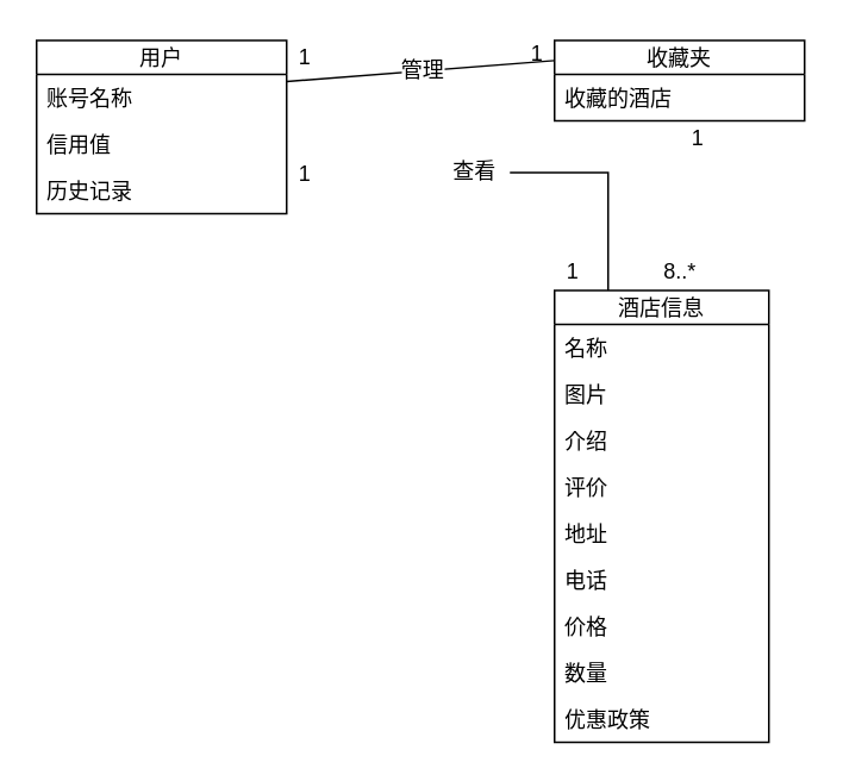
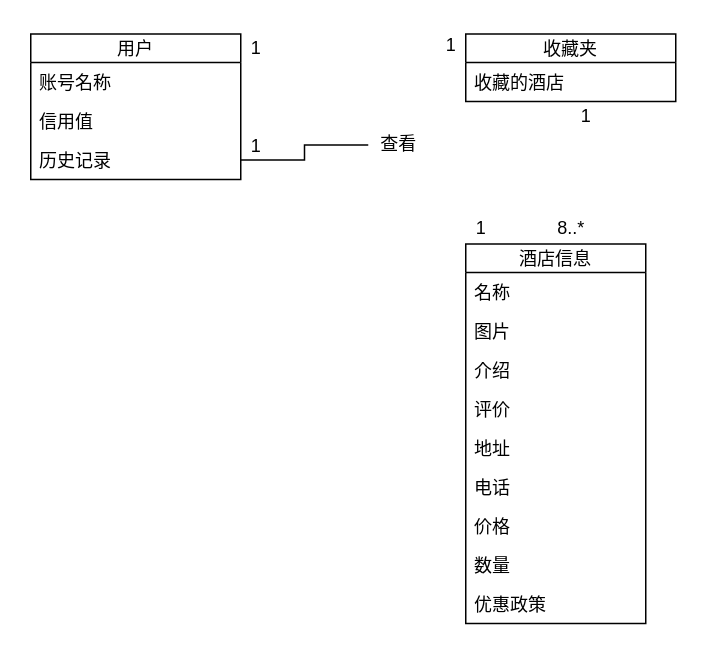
  <mxCell id="0" />
  <mxCell id="1" parent="0" />
  <mxCell id="2" value="用户" style="swimlane;fontStyle=0;childLayout=stackLayout;horizontal=1;startSize=19;fillColor=none;horizontalStack=0;resizeParent=1;resizeParentMax=0;resizeLast=0;collapsible=1;marginBottom=0;" vertex="1" parent="1"><mxGeometry x="20" y="22" width="140" height="97" as="geometry" /></mxCell>
  <mxCell id="3" value="账号名称&#10;" style="text;strokeColor=none;fillColor=none;align=left;verticalAlign=top;spacingLeft=4;spacingRight=4;overflow=hidden;rotatable=0;points=[[0,0.5],[1,0.5]];portConstraint=eastwest;" vertex="1" parent="2"><mxGeometry y="19" width="140" height="26" as="geometry" /></mxCell>
  <mxCell id="4" value="信用值&#10;&#10;" style="text;strokeColor=none;fillColor=none;align=left;verticalAlign=top;spacingLeft=4;spacingRight=4;overflow=hidden;rotatable=0;points=[[0,0.5],[1,0.5]];portConstraint=eastwest;" vertex="1" parent="2"><mxGeometry y="45" width="140" height="26" as="geometry" /></mxCell>
  <mxCell id="5" value="历史记录" style="text;strokeColor=none;fillColor=none;align=left;verticalAlign=top;spacingLeft=4;spacingRight=4;overflow=hidden;rotatable=0;points=[[0,0.5],[1,0.5]];portConstraint=eastwest;" vertex="1" parent="2"><mxGeometry y="71" width="140" height="26" as="geometry" /></mxCell>
  <mxCell id="6" value="收藏夹" style="swimlane;fontStyle=0;childLayout=stackLayout;horizontal=1;startSize=19;fillColor=none;horizontalStack=0;resizeParent=1;resizeParentMax=0;resizeLast=0;collapsible=1;marginBottom=0;" vertex="1" parent="1"><mxGeometry x="310" y="22" width="140" height="45" as="geometry" /></mxCell>
  <mxCell id="7" value="收藏的酒店" style="text;strokeColor=none;fillColor=none;align=left;verticalAlign=top;spacingLeft=4;spacingRight=4;overflow=hidden;rotatable=0;points=[[0,0.5],[1,0.5]];portConstraint=eastwest;" vertex="1" parent="6"><mxGeometry y="19" width="140" height="26" as="geometry" /></mxCell>
  <mxCell id="8" value="酒店信息" style="swimlane;fontStyle=0;childLayout=stackLayout;horizontal=1;startSize=19;fillColor=none;horizontalStack=0;resizeParent=1;resizeParentMax=0;resizeLast=0;collapsible=1;marginBottom=0;" vertex="1" parent="1"><mxGeometry x="310" y="162" width="120" height="253" as="geometry" /></mxCell>
  <mxCell id="9" value="名称&#10;" style="text;strokeColor=none;fillColor=none;align=left;verticalAlign=top;spacingLeft=4;spacingRight=4;overflow=hidden;rotatable=0;points=[[0,0.5],[1,0.5]];portConstraint=eastwest;" vertex="1" parent="8"><mxGeometry y="19" width="120" height="26" as="geometry" /></mxCell>
  <mxCell id="10" value="图片&#10;" style="text;strokeColor=none;fillColor=none;align=left;verticalAlign=top;spacingLeft=4;spacingRight=4;overflow=hidden;rotatable=0;points=[[0,0.5],[1,0.5]];portConstraint=eastwest;" vertex="1" parent="8"><mxGeometry y="45" width="120" height="26" as="geometry" /></mxCell>
  <mxCell id="11" value="介绍&#10;" style="text;strokeColor=none;fillColor=none;align=left;verticalAlign=top;spacingLeft=4;spacingRight=4;overflow=hidden;rotatable=0;points=[[0,0.5],[1,0.5]];portConstraint=eastwest;" vertex="1" parent="8"><mxGeometry y="71" width="120" height="26" as="geometry" /></mxCell>
  <mxCell id="12" value="评价" style="text;strokeColor=none;fillColor=none;align=left;verticalAlign=top;spacingLeft=4;spacingRight=4;overflow=hidden;rotatable=0;points=[[0,0.5],[1,0.5]];portConstraint=eastwest;" vertex="1" parent="8"><mxGeometry y="97" width="120" height="26" as="geometry" /></mxCell>
  <mxCell id="13" value="地址" style="text;strokeColor=none;fillColor=none;align=left;verticalAlign=top;spacingLeft=4;spacingRight=4;overflow=hidden;rotatable=0;points=[[0,0.5],[1,0.5]];portConstraint=eastwest;" vertex="1" parent="8"><mxGeometry y="123" width="120" height="26" as="geometry" /></mxCell>
  <mxCell id="14" value="电话" style="text;strokeColor=none;fillColor=none;align=left;verticalAlign=top;spacingLeft=4;spacingRight=4;overflow=hidden;rotatable=0;points=[[0,0.5],[1,0.5]];portConstraint=eastwest;" vertex="1" parent="8"><mxGeometry y="149" width="120" height="26" as="geometry" /></mxCell>
  <mxCell id="15" value="价格" style="text;strokeColor=none;fillColor=none;align=left;verticalAlign=top;spacingLeft=4;spacingRight=4;overflow=hidden;rotatable=0;points=[[0,0.5],[1,0.5]];portConstraint=eastwest;" vertex="1" parent="8"><mxGeometry y="175" width="120" height="26" as="geometry" /></mxCell>
  <mxCell id="16" value="数量" style="text;strokeColor=none;fillColor=none;align=left;verticalAlign=top;spacingLeft=4;spacingRight=4;overflow=hidden;rotatable=0;points=[[0,0.5],[1,0.5]];portConstraint=eastwest;" vertex="1" parent="8"><mxGeometry y="201" width="120" height="26" as="geometry" /></mxCell>
  <mxCell id="17" value="优惠政策" style="text;strokeColor=none;fillColor=none;align=left;verticalAlign=top;spacingLeft=4;spacingRight=4;overflow=hidden;rotatable=0;points=[[0,0.5],[1,0.5]];portConstraint=eastwest;" vertex="1" parent="8"><mxGeometry y="227" width="120" height="26" as="geometry" /></mxCell>
  <mxCell id="18" value="8..*" style="text;html=1;align=center;verticalAlign=middle;resizable=0;points=[];autosize=1;" vertex="1" parent="1"><mxGeometry x="365" y="142" width="30" height="20" as="geometry" /></mxCell>
  <mxCell id="19" value="1&lt;br&gt;" style="text;html=1;align=center;verticalAlign=middle;resizable=0;points=[];autosize=1;" vertex="1" parent="1"><mxGeometry x="380" y="67" width="20" height="20" as="geometry" /></mxCell>
- <mxCell id="20" value="" style="endArrow=none;html=1;entryX=0;entryY=0.25;entryDx=0;entryDy=0;exitX=1;exitY=0.154;exitDx=0;exitDy=0;exitPerimeter=0;" edge="1" parent="1" source="3" target="6"><mxGeometry width="50" height="50" relative="1" as="geometry"><mxPoint x="190" y="142" as="sourcePoint" /><mxPoint x="250" y="72" as="targetPoint" /></mxGeometry></mxCell>
- <mxCell id="21" value="管理" style="text;html=1;align=center;verticalAlign=middle;resizable=0;points=[];labelBackgroundColor=#ffffff;" vertex="1" connectable="0" parent="20"><mxGeometry x="0.014" y="1" relative="1" as="geometry"><mxPoint as="offset" /></mxGeometry></mxCell>
  <mxCell id="22" value="1" style="text;html=1;align=center;verticalAlign=middle;resizable=0;points=[];autosize=1;" vertex="1" parent="1"><mxGeometry x="160" y="22" width="20" height="20" as="geometry" /></mxCell>
  <mxCell id="23" value="1" style="text;html=1;align=center;verticalAlign=middle;resizable=0;points=[];autosize=1;" vertex="1" parent="1"><mxGeometry x="290" y="20" width="20" height="20" as="geometry" /></mxCell>
- <mxCell id="24" style="edgeStyle=orthogonalEdgeStyle;rounded=0;orthogonalLoop=1;jettySize=auto;html=1;exitX=1;exitY=0.5;exitDx=0;exitDy=0;entryX=0.25;entryY=0;entryDx=0;entryDy=0;endArrow=none;endFill=0;" edge="1" parent="1" source="26" target="8"><mxGeometry relative="1" as="geometry" /></mxCell>
+ <mxCell id="25" style="edgeStyle=orthogonalEdgeStyle;rounded=0;orthogonalLoop=1;jettySize=auto;html=1;entryX=1;entryY=0.5;entryDx=0;entryDy=0;endArrow=none;endFill=0;" edge="1" parent="1" source="26" target="5"><mxGeometry relative="1" as="geometry" /></mxCell>
  <mxCell id="26" value="查看" style="text;html=1;align=center;verticalAlign=middle;resizable=0;points=[];autosize=1;" vertex="1" parent="1"><mxGeometry x="245" y="86" width="40" height="20" as="geometry" /></mxCell>
  <mxCell id="27" value="1" style="text;html=1;align=center;verticalAlign=middle;resizable=0;points=[];autosize=1;" vertex="1" parent="1"><mxGeometry x="160" y="87" width="20" height="20" as="geometry" /></mxCell>
  <mxCell id="28" value="1" style="text;html=1;align=center;verticalAlign=middle;resizable=0;points=[];autosize=1;" vertex="1" parent="1"><mxGeometry x="310" y="142" width="20" height="20" as="geometry" /></mxCell>
